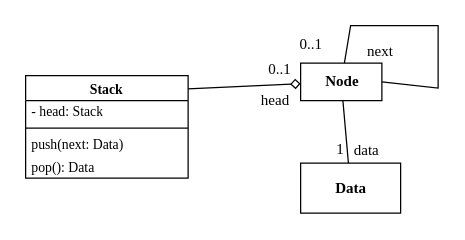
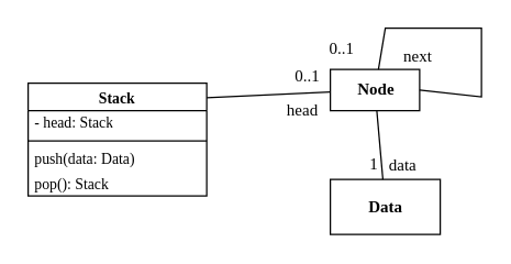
  <mxCell id="0" />
  <mxCell id="1" parent="0" />
  <mxCell id="2" value="&lt;b&gt;&lt;font data-font-src=&quot;https://fonts.googleapis.com/css?family=Alegreya+Sans&quot; face=&quot;Alegreya Sans&quot;&gt;Node&lt;/font&gt;&lt;/b&gt;" style="html=1;fontFamily=Alegreya;fontSource=https%3A%2F%2Ffonts.googleapis.com%2Fcss%3Ffamily%3DAlegreya;" parent="1" vertex="1"><mxGeometry x="240" y="50" width="65" height="30" as="geometry" /></mxCell>
  <mxCell id="3" value="" style="endArrow=none;shadow=0;strokeWidth=1;rounded=0;endFill=0;elbow=vertical;entryX=1;entryY=0.5;entryDx=0;entryDy=0;" parent="1" source="2" target="2" edge="1"><mxGeometry x="0.5" y="41" relative="1" as="geometry"><mxPoint x="280" y="-13" as="sourcePoint" /><mxPoint x="330" y="17" as="targetPoint" /><mxPoint x="-40" y="32" as="offset" /><Array as="points"><mxPoint x="280" y="20" /><mxPoint x="350" y="20" /><mxPoint x="350" y="70" /></Array></mxGeometry></mxCell>
  <mxCell id="4" value="0..1" style="resizable=0;align=right;verticalAlign=bottom;labelBackgroundColor=none;fontSize=12;fontFamily=Alegreya;spacingBottom=2;" parent="3" connectable="0" vertex="1"><mxGeometry x="1" relative="1" as="geometry"><mxPoint x="-46" y="-20" as="offset" /></mxGeometry></mxCell>
  <mxCell id="5" value="next&amp;nbsp;" style="text;html=1;resizable=0;points=[];;align=center;verticalAlign=middle;labelBackgroundColor=none;rounded=0;shadow=0;strokeWidth=1;fontSize=12;fontFamily=Alegreya;rotation=0;" parent="3" vertex="1" connectable="0"><mxGeometry relative="1" as="geometry"><mxPoint x="-43" y="20" as="offset" /></mxGeometry></mxCell>
- <mxCell id="6" value="" style="endArrow=diamond;shadow=0;strokeWidth=1;rounded=0;endFill=0;elbow=vertical;exitX=0.998;exitY=0.129;exitDx=0;exitDy=0;exitPerimeter=0;" parent="1" source="9" target="2" edge="1"><mxGeometry x="0.5" y="41" relative="1" as="geometry"><mxPoint x="170" y="70" as="sourcePoint" /><mxPoint x="313" y="-93" as="targetPoint" /><mxPoint x="-40" y="32" as="offset" /></mxGeometry></mxCell>
+ <mxCell id="6" value="" style="endArrow=none;shadow=0;strokeWidth=1;rounded=0;endFill=0;elbow=vertical;exitX=0.998;exitY=0.129;exitDx=0;exitDy=0;exitPerimeter=0;" parent="1" source="9" target="2" edge="1"><mxGeometry x="0.5" y="41" relative="1" as="geometry"><mxPoint x="170" y="70" as="sourcePoint" /><mxPoint x="313" y="-93" as="targetPoint" /><mxPoint x="-40" y="32" as="offset" /></mxGeometry></mxCell>
  <mxCell id="7" value="0..1" style="resizable=0;align=right;verticalAlign=bottom;labelBackgroundColor=none;fontSize=12;fontFamily=Alegreya;spacingBottom=2;" parent="6" connectable="0" vertex="1"><mxGeometry x="1" relative="1" as="geometry"><mxPoint x="-6" y="-1" as="offset" /></mxGeometry></mxCell>
  <mxCell id="8" value="head&amp;nbsp;" style="text;html=1;resizable=0;points=[];;align=center;verticalAlign=middle;labelBackgroundColor=none;rounded=0;shadow=0;strokeWidth=1;fontSize=12;fontFamily=Alegreya;" parent="6" vertex="1" connectable="0"><mxGeometry relative="1" as="geometry"><mxPoint x="26" y="11" as="offset" /></mxGeometry></mxCell>
  <mxCell id="9" value="Stack" style="swimlane;fontStyle=1;align=center;verticalAlign=top;childLayout=stackLayout;horizontal=1;startSize=20;horizontalStack=0;resizeParent=1;resizeParentMax=0;resizeLast=0;collapsible=1;marginBottom=0;fontFamily=Alegreya Sans;fontSize=11;fontSource=https%3A%2F%2Ffonts.googleapis.com%2Fcss%3Ffamily%3DAlegreya%2BSans;spacing=0;" vertex="1" parent="1"><mxGeometry x="20" y="60" width="130" height="82" as="geometry"><mxRectangle x="850" y="510" width="80" height="30" as="alternateBounds" /></mxGeometry></mxCell>
  <mxCell id="10" value="- head: Stack" style="text;strokeColor=none;fillColor=none;align=left;verticalAlign=middle;spacingLeft=3;spacingRight=4;overflow=hidden;rotatable=0;points=[[0,0.5],[1,0.5]];portConstraint=eastwest;fontFamily=Alegreya;fontSize=11;fontStyle=0;html=1;imageWidth=24;imageHeight=24;comic=0;imageAspect=0;" vertex="1" parent="9"><mxGeometry y="20" width="130" height="18" as="geometry" /></mxCell>
  <mxCell id="11" value="" style="line;strokeWidth=1;fillColor=none;align=left;verticalAlign=middle;spacingTop=-1;spacingLeft=3;spacingRight=3;rotatable=0;labelPosition=right;points=[];portConstraint=eastwest;strokeColor=inherit;fontFamily=Alegreya;fontSize=11;" vertex="1" parent="9"><mxGeometry y="38" width="130" height="8" as="geometry" /></mxCell>
- <mxCell id="12" value="push(next: Data)" style="text;strokeColor=none;fillColor=none;align=left;verticalAlign=middle;spacingLeft=3;spacingRight=4;overflow=hidden;rotatable=0;points=[[0,0.5],[1,0.5]];portConstraint=eastwest;fontFamily=Alegreya;fontSize=11;fontStyle=0;imageWidth=24;imageHeight=24;comic=0;imageAspect=0;" vertex="1" parent="9"><mxGeometry y="46" width="130" height="18" as="geometry" /></mxCell>
- <mxCell id="13" value="pop(): Data" style="text;strokeColor=none;fillColor=none;align=left;verticalAlign=middle;spacingLeft=3;spacingRight=4;overflow=hidden;rotatable=0;points=[[0,0.5],[1,0.5]];portConstraint=eastwest;fontFamily=Alegreya;fontSize=11;fontStyle=0;imageWidth=24;imageHeight=24;comic=0;imageAspect=0;" vertex="1" parent="9"><mxGeometry y="64" width="130" height="18" as="geometry" /></mxCell>
+ <mxCell id="12" value="push(data: Data)" style="text;strokeColor=none;fillColor=none;align=left;verticalAlign=middle;spacingLeft=3;spacingRight=4;overflow=hidden;rotatable=0;points=[[0,0.5],[1,0.5]];portConstraint=eastwest;fontFamily=Alegreya;fontSize=11;fontStyle=0;imageWidth=24;imageHeight=24;comic=0;imageAspect=0;" vertex="1" parent="9"><mxGeometry y="46" width="130" height="18" as="geometry" /></mxCell>
+ <mxCell id="13" value="pop(): Stack" style="text;strokeColor=none;fillColor=none;align=left;verticalAlign=middle;spacingLeft=3;spacingRight=4;overflow=hidden;rotatable=0;points=[[0,0.5],[1,0.5]];portConstraint=eastwest;fontFamily=Alegreya;fontSize=11;fontStyle=0;imageWidth=24;imageHeight=24;comic=0;imageAspect=0;" vertex="1" parent="9"><mxGeometry y="64" width="130" height="18" as="geometry" /></mxCell>
  <mxCell id="14" value="&lt;b&gt;&lt;font data-font-src=&quot;https://fonts.googleapis.com/css?family=Alegreya+Sans&quot; face=&quot;Alegreya Sans&quot;&gt;Data&lt;/font&gt;&lt;/b&gt;" style="html=1;fontFamily=Alegreya;fontSource=https%3A%2F%2Ffonts.googleapis.com%2Fcss%3Ffamily%3DAlegreya;" vertex="1" parent="1"><mxGeometry x="240" y="130" width="80" height="40" as="geometry" /></mxCell>
  <mxCell id="15" value="" style="endArrow=none;html=1;rounded=0;align=center;verticalAlign=top;endFill=0;labelBackgroundColor=none;fontFamily=Alegreya;fontSource=https%3A%2F%2Ffonts.googleapis.com%2Fcss%3Ffamily%3DAlegreya;" edge="1" parent="1" source="14" target="2"><mxGeometry relative="1" as="geometry"><mxPoint x="210" y="330" as="sourcePoint" /><mxPoint x="370" y="330" as="targetPoint" /></mxGeometry></mxCell>
  <mxCell id="16" value="data" style="resizable=0;html=1;align=left;verticalAlign=bottom;labelBackgroundColor=none;fontFamily=Alegreya;fontSource=https%3A%2F%2Ffonts.googleapis.com%2Fcss%3Ffamily%3DAlegreya;" connectable="0" vertex="1" parent="15"><mxGeometry x="-1" relative="1" as="geometry"><mxPoint x="3" y="-2" as="offset" /></mxGeometry></mxCell>
  <mxCell id="17" value="1" style="resizable=0;html=1;align=left;verticalAlign=top;labelBackgroundColor=none;fontFamily=Alegreya;fontSource=https%3A%2F%2Ffonts.googleapis.com%2Fcss%3Ffamily%3DAlegreya;" connectable="0" vertex="1" parent="15"><mxGeometry x="-1" relative="1" as="geometry"><mxPoint x="-11" y="-25" as="offset" /></mxGeometry></mxCell>
